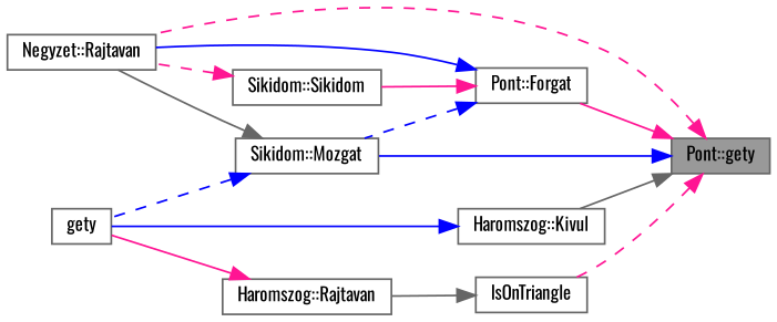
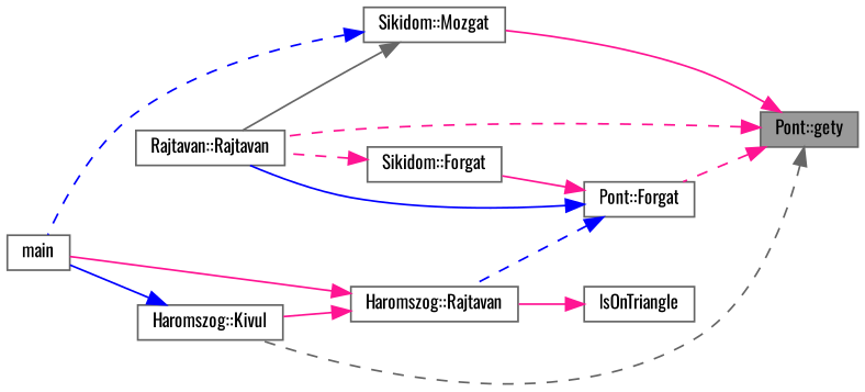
  digraph {
    fontname=Oswald
    rankdir=RL
    node [color=grey40 fillcolor=white fontname=Oswald fontsize=10 shape=box style=filled]
    edge [color=deeppink dir=back fontname=Oswald fontsize=10 labelfontname=Helvetica labelfontsize=10 style=solid]
    n1 [color=gray40 fillcolor=grey60 fontcolor=black height=0.2 label="Pont::gety" width=0.4]
    n2 [height=0.2 label="Haromszog::Kivul" width=0.4]
-   n3 [height=0.2 label="Negyzet::Rajtavan" width=0.4]
+   n3 [height=0.2 label="Rajtavan::Rajtavan" width=0.4]
    n4 [height=0.2 label="Pont::Forgat" width=0.4]
    n5 [height=0.2 label=IsOnTriangle width=0.4]
    n6 [height=0.2 label="Sikidom::Mozgat" width=0.4]
-   n7 [height=0.2 label=gety width=0.4]
-   n8 [height=0.2 label="Sikidom::Sikidom" width=0.4]
+   n7 [height=0.2 label=main width=0.4]
+   n8 [height=0.2 label="Sikidom::Forgat" width=0.4]
    n9 [height=0.2 label="Haromszog::Rajtavan" width=0.4]
-   n1 -> n2 [color=gray40]
+   n1 -> n2 [color=gray40 style=dashed]
    n1 -> n3 [style=dashed]
-   n1 -> n4
-   n1 -> n5 [style=dashed]
-   n1 -> n6 [color=blue]
+   n1 -> n4 [style=dashed]
+   n1 -> n6
    n2 -> n7 [color=blue]
    n4 -> n3 [color=blue]
    n4 -> n8
-   n4 -> n6 [color=blue style=dashed]
-   n5 -> n9 [color=gray40]
+   n4 -> n9 [color=blue style=dashed]
+   n5 -> n9
    n6 -> n3 [color=gray40]
    n6 -> n7 [color=blue style=dashed]
    n8 -> n3 [style=dashed]
+   n9 -> n2
    n9 -> n7
  }
